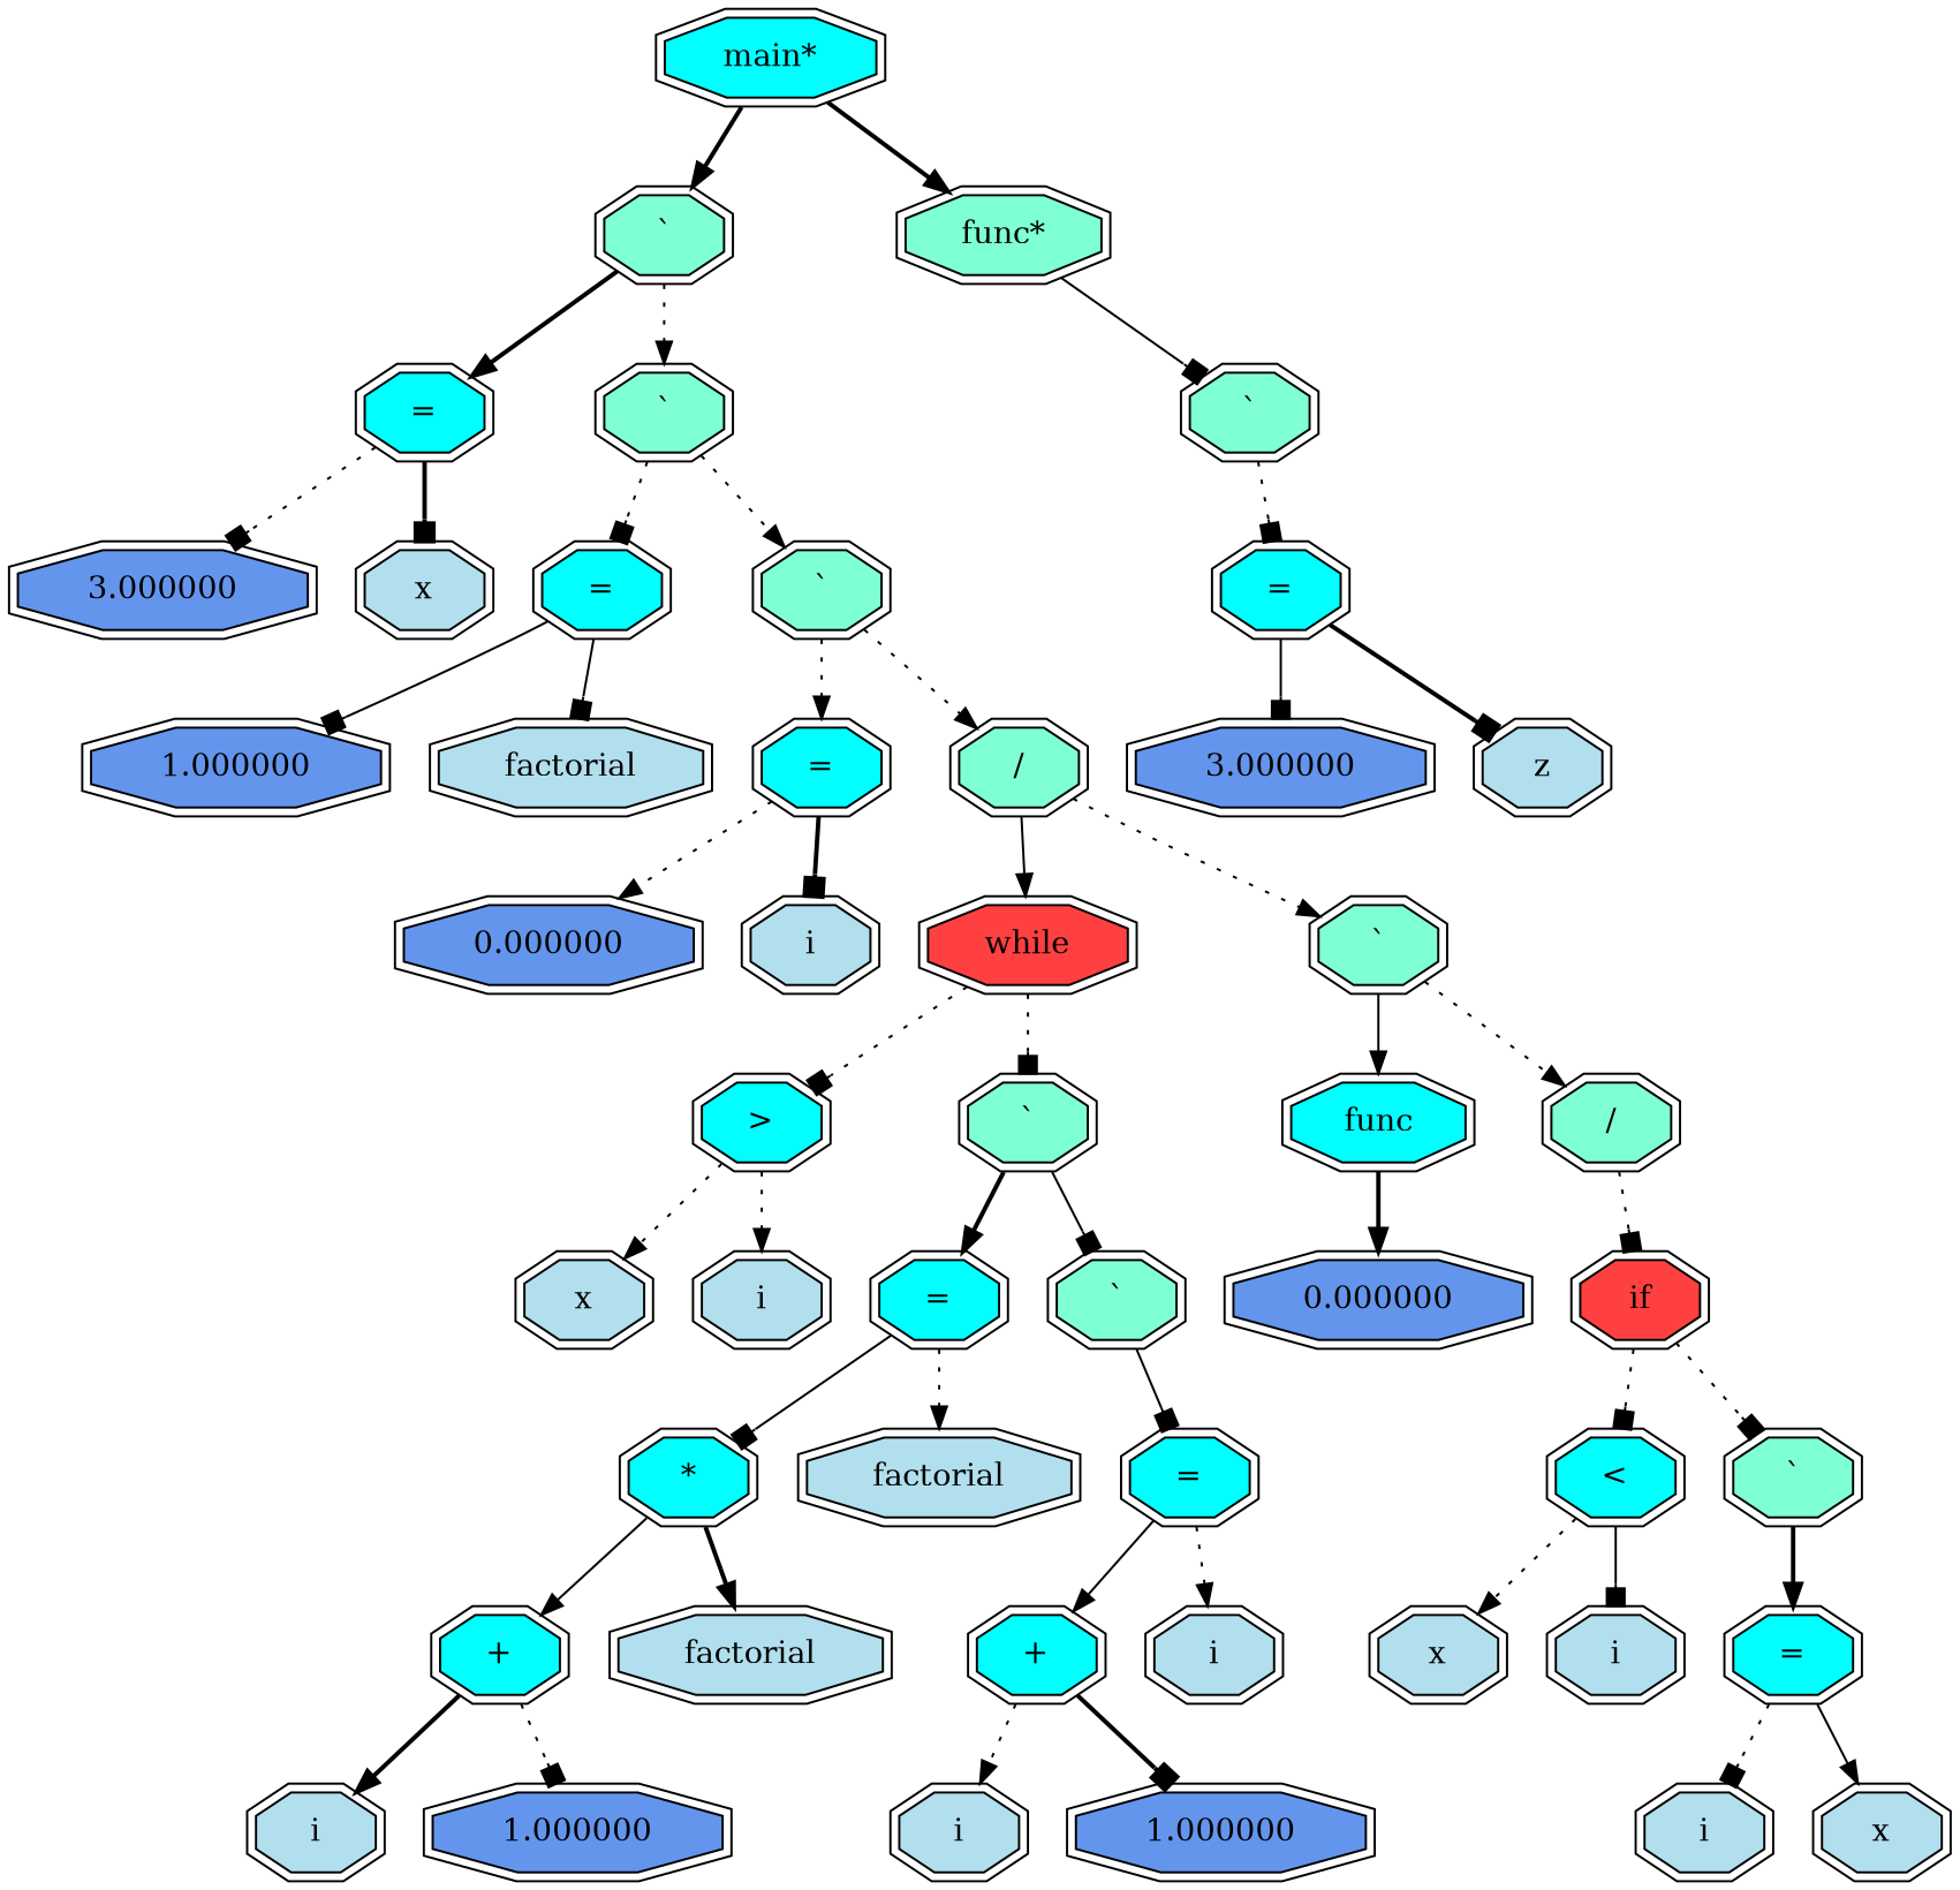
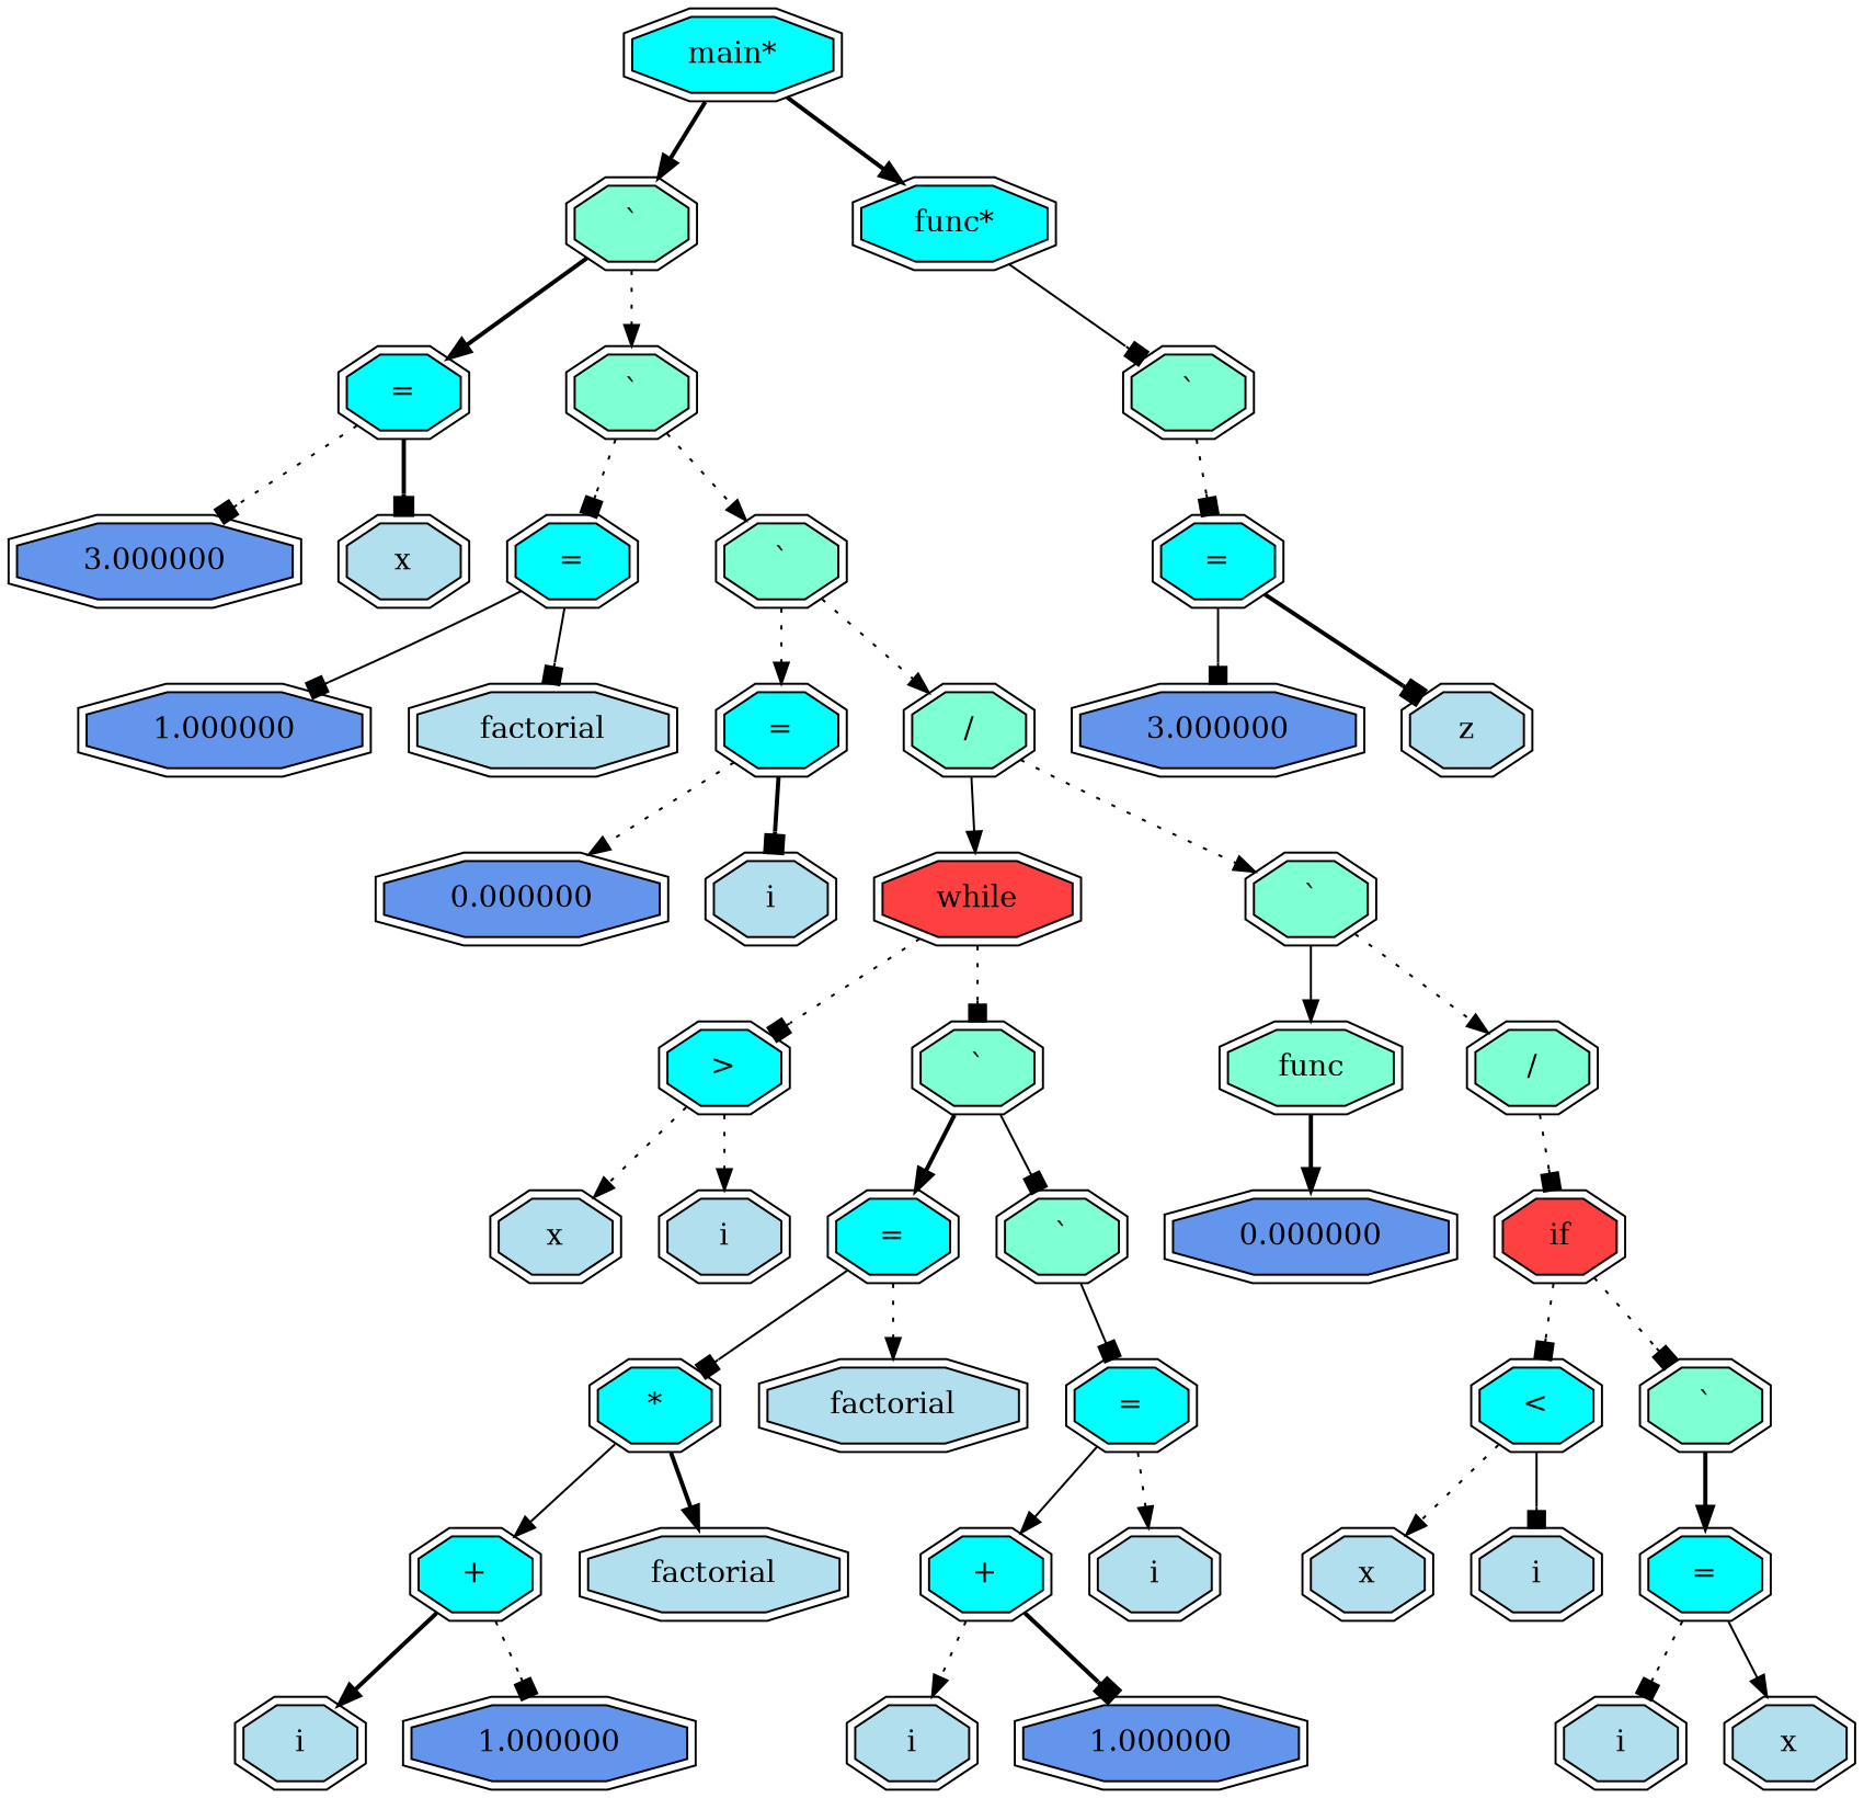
  digraph {
    node [fillcolor=aqua shape=doubleoctagon style=filled]
    edge [arrowhead=normal style=dotted]
    n1 [label=" main* "]
    n2 [fillcolor=aquamarine label=" ` "]
-   n3 [fillcolor=aquamarine label=" func* "]
+   n3 [label=" func* "]
    n4 [label=" = "]
    n5 [fillcolor=aquamarine label=" ` "]
    n6 [fillcolor=aquamarine label=" ` "]
    n7 [fillcolor=cornflowerblue label=" 3.000000 "]
    n8 [fillcolor=lightblue2 label=" x "]
    n9 [label=" = "]
    n10 [fillcolor=aquamarine label=" ` "]
    n11 [label=" = "]
    n12 [fillcolor=cornflowerblue label=" 1.000000 "]
    n13 [fillcolor=lightblue2 label=" factorial "]
    n14 [label=" = "]
    n15 [fillcolor=aquamarine label=" / "]
    n16 [fillcolor=cornflowerblue label=" 0.000000 "]
    n17 [fillcolor=lightblue2 label=" i "]
    n18 [fillcolor=brown1 label=" while "]
    n19 [fillcolor=aquamarine label=" ` "]
    n20 [label=" > "]
    n21 [fillcolor=aquamarine label=" ` "]
-   n22 [label=" func "]
+   n22 [fillcolor=aquamarine label=" func "]
    n23 [fillcolor=aquamarine label=" / "]
    n24 [fillcolor=lightblue2 label=" x "]
    n25 [fillcolor=lightblue2 label=" i "]
    n26 [label=" = "]
    n27 [fillcolor=aquamarine label=" ` "]
    n28 [fillcolor=cornflowerblue label=" 0.000000 "]
    n29 [fillcolor=brown1 label=" if "]
    n30 [label=" * "]
    n31 [fillcolor=lightblue2 label=" factorial "]
    n32 [label=" = "]
    n33 [label=" + "]
    n34 [fillcolor=lightblue2 label=" factorial "]
    n35 [label=" + "]
    n36 [fillcolor=lightblue2 label=" i "]
    n37 [fillcolor=lightblue2 label=" i "]
    n38 [fillcolor=cornflowerblue label=" 1.000000 "]
    n39 [fillcolor=lightblue2 label=" i "]
    n40 [fillcolor=cornflowerblue label=" 1.000000 "]
    n41 [label=" < "]
    n42 [fillcolor=aquamarine label=" ` "]
    n43 [fillcolor=lightblue2 label=" x "]
    n44 [fillcolor=lightblue2 label=" i "]
    n45 [label=" = "]
    n46 [fillcolor=lightblue2 label=" i "]
    n47 [fillcolor=lightblue2 label=" x "]
    n48 [fillcolor=cornflowerblue label=" 3.000000 "]
    n49 [fillcolor=lightblue2 label=" z "]
    n1 -> n2 [style=bold]
    n1 -> n3 [style=bold]
    n2 -> n4 [style=bold]
    n2 -> n5
    n3 -> n6 [arrowhead=box style=solid]
    n4 -> n7 [arrowhead=box]
    n4 -> n8 [arrowhead=box style=bold]
    n5 -> n9 [arrowhead=box]
    n5 -> n10
    n6 -> n11 [arrowhead=box]
    n9 -> n12 [arrowhead=box style=solid]
    n9 -> n13 [arrowhead=box style=solid]
    n10 -> n14
    n10 -> n15
    n11 -> n48 [arrowhead=box style=solid]
    n11 -> n49 [arrowhead=box style=bold]
    n14 -> n16
    n14 -> n17 [arrowhead=box style=bold]
    n15 -> n18 [style=solid]
    n15 -> n19
    n18 -> n20 [arrowhead=box]
    n18 -> n21 [arrowhead=box]
    n19 -> n22 [style=solid]
    n19 -> n23
    n20 -> n24
    n20 -> n25
    n21 -> n26 [style=bold]
    n21 -> n27 [arrowhead=box style=solid]
    n22 -> n28 [style=bold]
    n23 -> n29 [arrowhead=box]
    n26 -> n30 [arrowhead=box style=solid]
    n26 -> n31
    n27 -> n32 [arrowhead=box style=solid]
    n29 -> n41 [arrowhead=box]
    n29 -> n42 [arrowhead=box]
    n30 -> n33 [style=solid]
    n30 -> n34 [style=bold]
    n32 -> n35 [style=solid]
    n32 -> n36
    n33 -> n37 [style=bold]
    n33 -> n38 [arrowhead=box]
    n35 -> n39
    n35 -> n40 [arrowhead=box style=bold]
    n41 -> n43
    n41 -> n44 [arrowhead=box style=solid]
    n42 -> n45 [style=bold]
    n45 -> n46 [arrowhead=box]
    n45 -> n47 [style=solid]
  }
